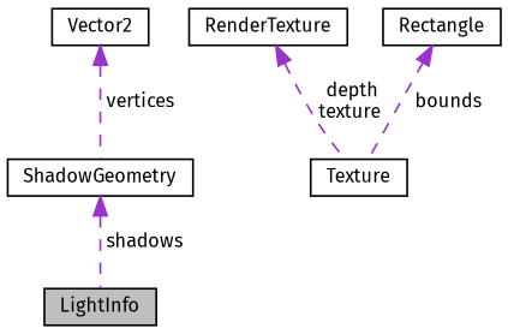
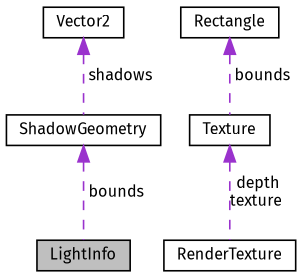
  digraph {
    fontname="Fira Sans"
    node [color=black fillcolor=white fontname="Fira Sans" fontsize=10 shape=record style=filled]
    edge [color=darkorchid3 dir=back fontname="Fira Sans" fontsize=10 labelfontname=Helvetica labelfontsize=10 style=dashed]
    n1 [fillcolor=grey75 fontcolor=black height=0.2 label=LightInfo width=0.4]
    n2 [height=0.2 label=ShadowGeometry width=0.4]
    n3 [height=0.2 label=Vector2 width=0.4]
    n4 [height=0.2 label=RenderTexture width=0.4]
    n5 [height=0.2 label=Texture width=0.4]
    n6 [height=0.2 label=Rectangle width=0.4]
-   n2 -> n1 [label=" shadows"]
-   n3 -> n2 [label=" vertices"]
-   n4 -> n5 [label=" depth\ntexture"]
+   n2 -> n1 [label=" bounds"]
+   n3 -> n2 [label=" shadows"]
+   n5 -> n4 [label=" depth\ntexture"]
    n6 -> n5 [label=" bounds"]
  }
